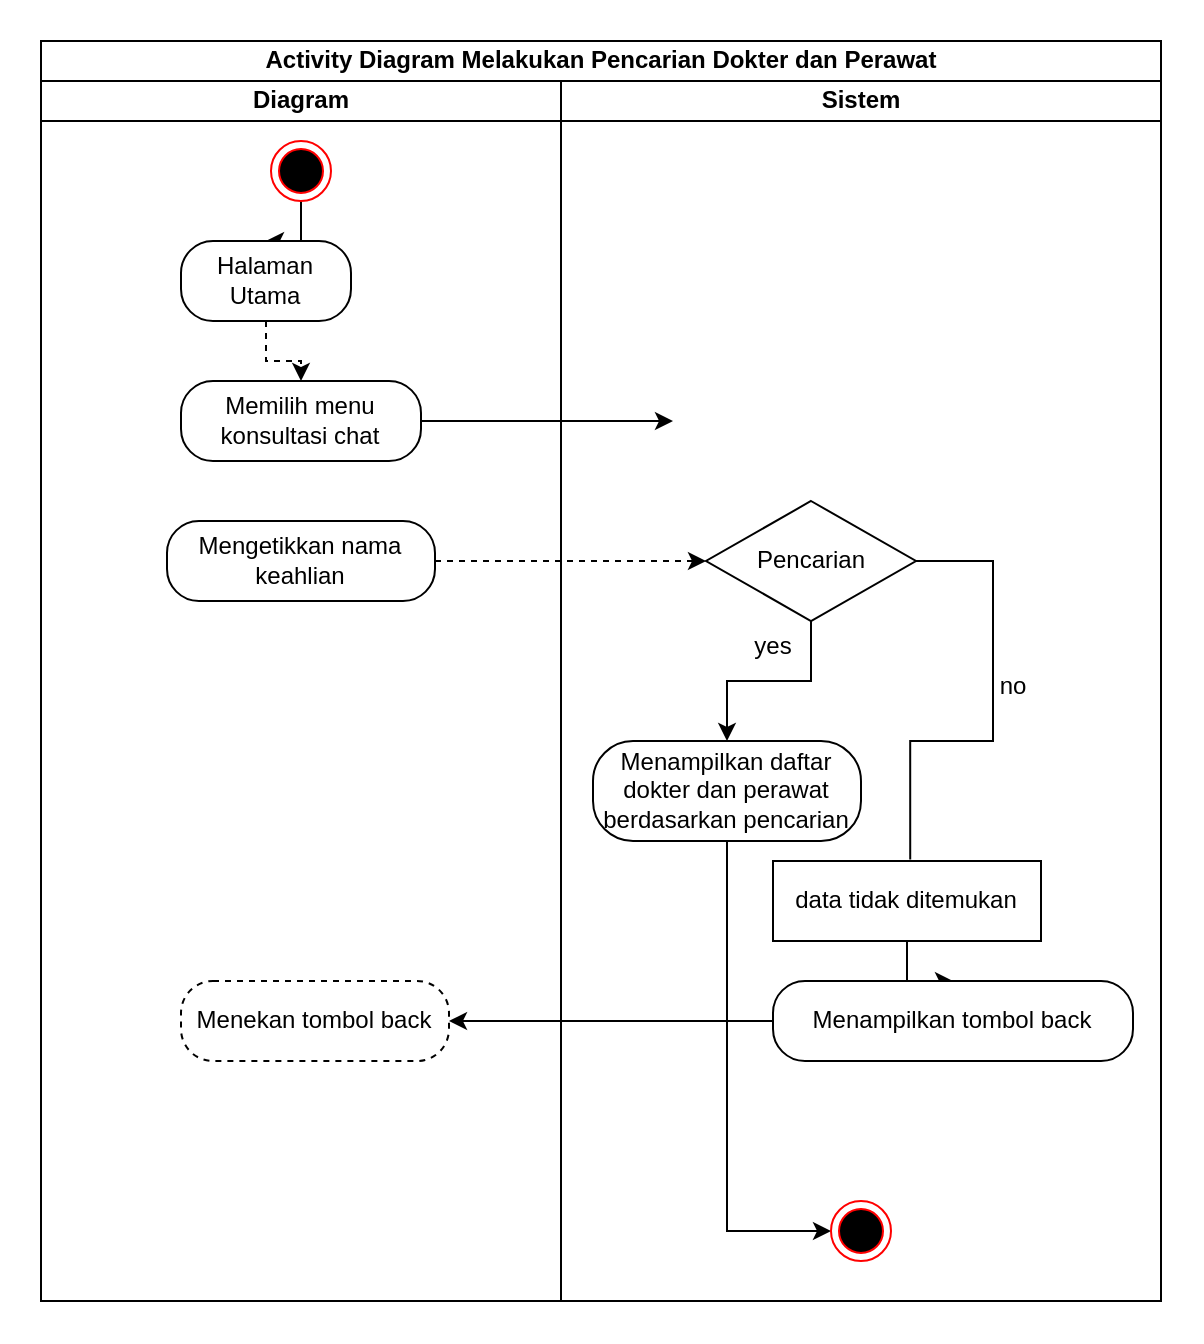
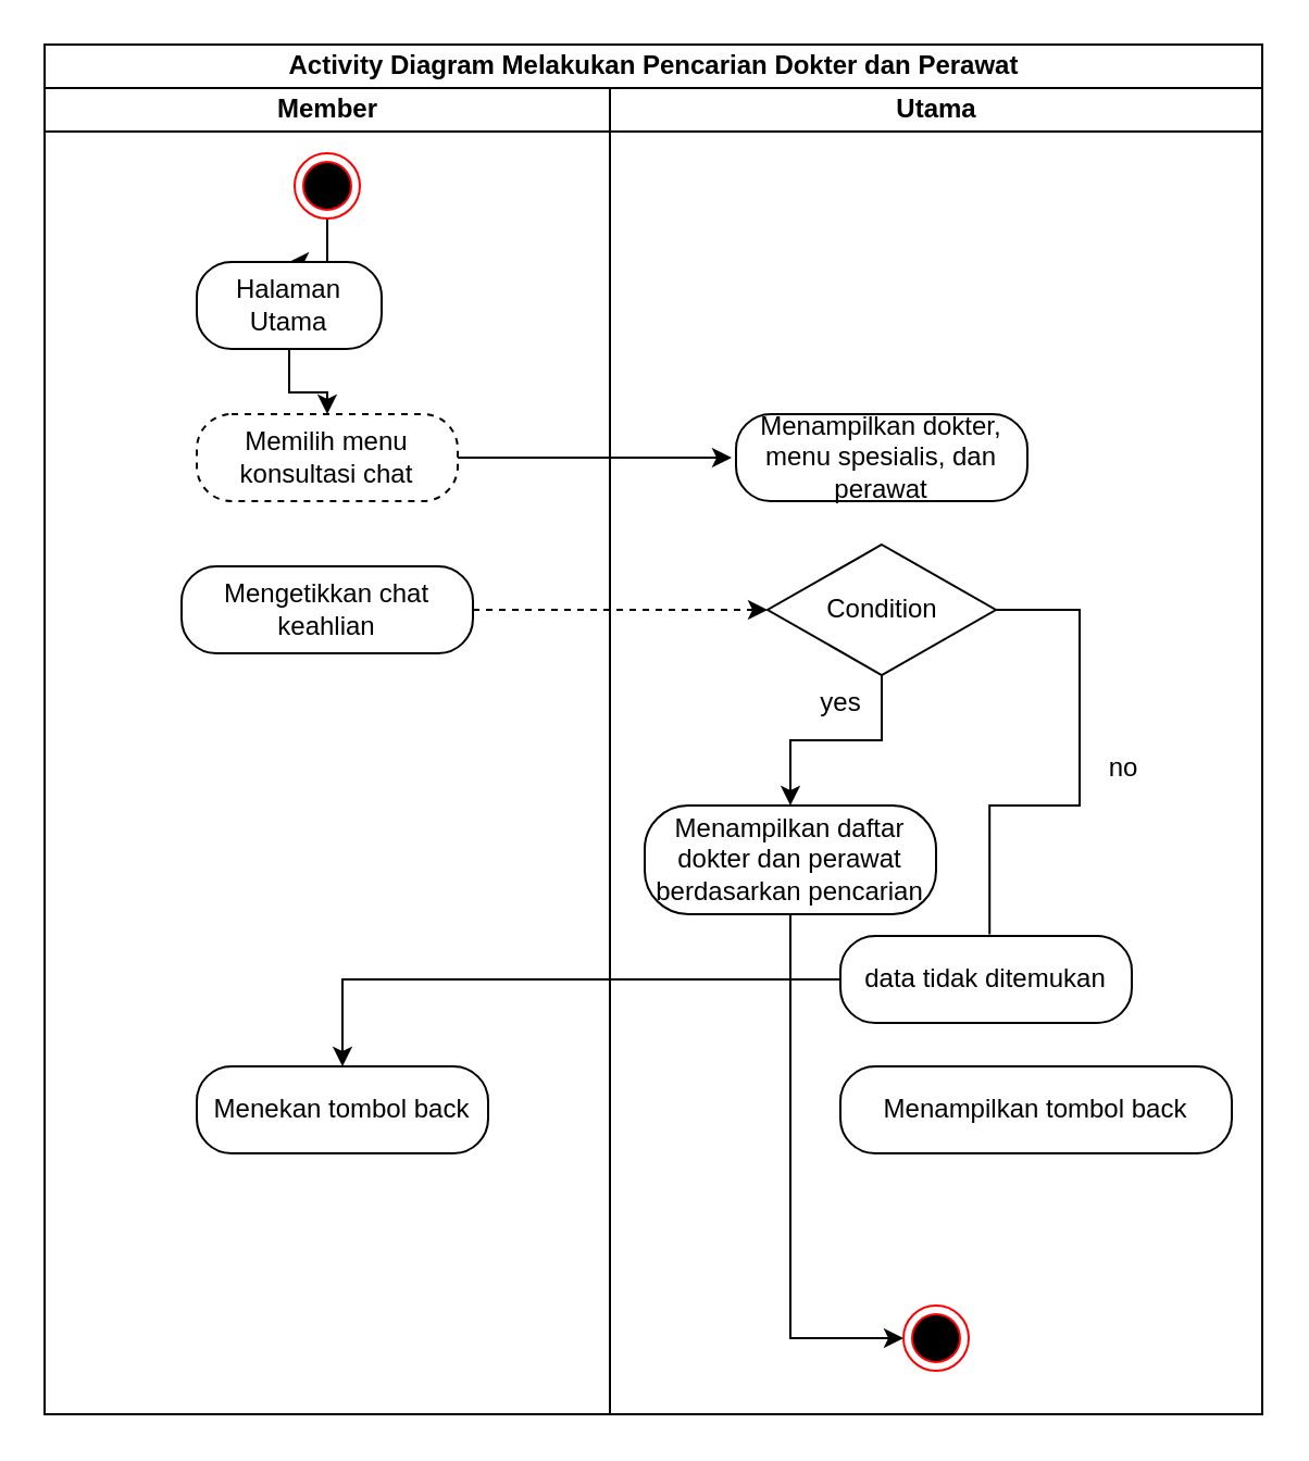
  <mxCell id="0" />
  <mxCell id="1" parent="0" />
  <mxCell id="2" value="Activity Diagram Melakukan Pencarian Dokter dan Perawat" style="swimlane;childLayout=stackLayout;resizeParent=1;resizeParentMax=0;startSize=20;html=1;" parent="1" vertex="1"><mxGeometry x="20" y="20" width="560" height="630" as="geometry" /></mxCell>
- <mxCell id="3" value="Diagram" style="swimlane;startSize=20;html=1;" parent="2" vertex="1"><mxGeometry y="20" width="260" height="610" as="geometry" /></mxCell>
+ <mxCell id="3" value="Member" style="swimlane;startSize=20;html=1;" parent="2" vertex="1"><mxGeometry y="20" width="260" height="610" as="geometry" /></mxCell>
  <mxCell id="4" value="" style="edgeStyle=orthogonalEdgeStyle;rounded=0;orthogonalLoop=1;jettySize=auto;html=1;" parent="3" source="5" target="7" edge="1"><mxGeometry relative="1" as="geometry" /></mxCell>
  <mxCell id="5" value="" style="ellipse;html=1;shape=endState;fillColor=#000000;strokeColor=#ff0000;" parent="3" vertex="1"><mxGeometry x="115" y="30" width="30" height="30" as="geometry" /></mxCell>
- <mxCell id="6" value="" style="edgeStyle=orthogonalEdgeStyle;rounded=0;orthogonalLoop=1;jettySize=auto;html=1;dashed=1;" parent="3" source="7" target="9" edge="1"><mxGeometry relative="1" as="geometry" /></mxCell>
+ <mxCell id="6" value="" style="edgeStyle=orthogonalEdgeStyle;rounded=0;orthogonalLoop=1;jettySize=auto;html=1;" parent="3" source="7" target="9" edge="1"><mxGeometry relative="1" as="geometry" /></mxCell>
  <mxCell id="7" value="Halaman Utama" style="rounded=1;whiteSpace=wrap;html=1;arcSize=40;fontColor=#000000;fillColor=default;strokeColor=default;" parent="3" vertex="1"><mxGeometry x="70" y="80" width="85" height="40" as="geometry" /></mxCell>
  <mxCell id="8" style="edgeStyle=orthogonalEdgeStyle;rounded=0;orthogonalLoop=1;jettySize=auto;html=1;" parent="3" source="9" edge="1"><mxGeometry relative="1" as="geometry"><mxPoint x="316" y="170" as="targetPoint" /></mxGeometry></mxCell>
- <mxCell id="9" value="Memilih menu konsultasi chat" style="rounded=1;whiteSpace=wrap;html=1;arcSize=40;fontColor=#000000;fillColor=default;strokeColor=default;" parent="3" vertex="1"><mxGeometry x="70" y="150" width="120" height="40" as="geometry" /></mxCell>
- <mxCell id="10" value="Mengetikkan nama keahlian" style="rounded=1;whiteSpace=wrap;html=1;arcSize=40;fontColor=#000000;fillColor=default;strokeColor=default;" parent="3" vertex="1"><mxGeometry x="63" y="220" width="134" height="40" as="geometry" /></mxCell>
- <mxCell id="11" value="Menekan tombol back" style="rounded=1;whiteSpace=wrap;html=1;arcSize=40;fontColor=#000000;fillColor=default;strokeColor=default;dashed=1;" parent="3" vertex="1"><mxGeometry x="70" y="450" width="134" height="40" as="geometry" /></mxCell>
- <mxCell id="12" value="Sistem" style="swimlane;startSize=20;html=1;" parent="2" vertex="1"><mxGeometry x="260" y="20" width="300" height="610" as="geometry" /></mxCell>
+ <mxCell id="9" value="Memilih menu konsultasi chat" style="rounded=1;whiteSpace=wrap;html=1;arcSize=40;fontColor=#000000;fillColor=default;strokeColor=default;dashed=1;" parent="3" vertex="1"><mxGeometry x="70" y="150" width="120" height="40" as="geometry" /></mxCell>
+ <mxCell id="10" value="Mengetikkan chat keahlian" style="rounded=1;whiteSpace=wrap;html=1;arcSize=40;fontColor=#000000;fillColor=default;strokeColor=default;" parent="3" vertex="1"><mxGeometry x="63" y="220" width="134" height="40" as="geometry" /></mxCell>
+ <mxCell id="11" value="Menekan tombol back" style="rounded=1;whiteSpace=wrap;html=1;arcSize=40;fontColor=#000000;fillColor=default;strokeColor=default;" parent="3" vertex="1"><mxGeometry x="70" y="450" width="134" height="40" as="geometry" /></mxCell>
+ <mxCell id="12" value="Utama" style="swimlane;startSize=20;html=1;" parent="2" vertex="1"><mxGeometry x="260" y="20" width="300" height="610" as="geometry" /></mxCell>
+ <mxCell id="13" value="Menampilkan dokter, menu spesialis, dan perawat" style="rounded=1;whiteSpace=wrap;html=1;arcSize=40;fontColor=#000000;fillColor=default;strokeColor=default;" parent="12" vertex="1"><mxGeometry x="58" y="150" width="134" height="40" as="geometry" /></mxCell>
  <mxCell id="14" style="edgeStyle=orthogonalEdgeStyle;rounded=0;orthogonalLoop=1;jettySize=auto;html=1;exitX=0.5;exitY=1;exitDx=0;exitDy=0;" parent="12" source="16" target="18" edge="1"><mxGeometry relative="1" as="geometry" /></mxCell>
  <mxCell id="15" style="edgeStyle=orthogonalEdgeStyle;rounded=0;orthogonalLoop=1;jettySize=auto;html=1;entryX=0.512;entryY=-0.019;entryDx=0;entryDy=0;entryPerimeter=0;endArrow=none;" parent="12" source="16" target="20" edge="1"><mxGeometry relative="1" as="geometry"><Array as="points"><mxPoint x="216" y="240" /><mxPoint x="216" y="330" /><mxPoint x="175" y="330" /></Array></mxGeometry></mxCell>
- <mxCell id="16" value="Pencarian" style="rhombus;whiteSpace=wrap;html=1;fontColor=#000000;fillColor=default;strokeColor=default;" parent="12" vertex="1"><mxGeometry x="72.5" y="210" width="105" height="60" as="geometry" /></mxCell>
+ <mxCell id="16" value="Condition" style="rhombus;whiteSpace=wrap;html=1;fontColor=#000000;fillColor=default;strokeColor=default;" parent="12" vertex="1"><mxGeometry x="72.5" y="210" width="105" height="60" as="geometry" /></mxCell>
  <mxCell id="17" style="edgeStyle=orthogonalEdgeStyle;rounded=0;orthogonalLoop=1;jettySize=auto;html=1;entryX=0;entryY=0.5;entryDx=0;entryDy=0;" parent="12" source="18" target="22" edge="1"><mxGeometry relative="1" as="geometry" /></mxCell>
  <mxCell id="18" value="Menampilkan daftar dokter dan perawat berdasarkan pencarian" style="rounded=1;whiteSpace=wrap;html=1;arcSize=40;fontColor=#000000;fillColor=default;strokeColor=default;" parent="12" vertex="1"><mxGeometry x="16" y="330" width="134" height="50" as="geometry" /></mxCell>
- <mxCell id="19" value="" style="edgeStyle=orthogonalEdgeStyle;rounded=0;orthogonalLoop=1;jettySize=auto;html=1;" parent="12" source="20" target="21" edge="1"><mxGeometry relative="1" as="geometry" /></mxCell>
- <mxCell id="20" value="data tidak ditemukan" style="whiteSpace=wrap;html=1;arcSize=40;fontColor=#000000;fillColor=default;strokeColor=default;rounded=0;" parent="12" vertex="1"><mxGeometry x="106" y="390" width="134" height="40" as="geometry" /></mxCell>
+ <mxCell id="19" value="" style="edgeStyle=orthogonalEdgeStyle;rounded=0;orthogonalLoop=1;jettySize=auto;html=1;" parent="12" source="20" target="11" edge="1"><mxGeometry relative="1" as="geometry" /></mxCell>
+ <mxCell id="20" value="data tidak ditemukan" style="rounded=1;whiteSpace=wrap;html=1;arcSize=40;fontColor=#000000;fillColor=default;strokeColor=default;" parent="12" vertex="1"><mxGeometry x="106" y="390" width="134" height="40" as="geometry" /></mxCell>
  <mxCell id="21" value="Menampilkan tombol back" style="rounded=1;whiteSpace=wrap;html=1;arcSize=40;fontColor=#000000;fillColor=default;strokeColor=default;" parent="12" vertex="1"><mxGeometry x="106" y="450" width="180" height="40" as="geometry" /></mxCell>
  <mxCell id="22" value="" style="ellipse;html=1;shape=endState;fillColor=#000000;strokeColor=#ff0000;" parent="12" vertex="1"><mxGeometry x="135" y="560" width="30" height="30" as="geometry" /></mxCell>
  <mxCell id="23" style="edgeStyle=orthogonalEdgeStyle;rounded=0;orthogonalLoop=1;jettySize=auto;html=1;entryX=0;entryY=0.5;entryDx=0;entryDy=0;dashed=1;" parent="2" source="10" target="16" edge="1"><mxGeometry relative="1" as="geometry" /></mxCell>
- <mxCell id="24" style="edgeStyle=orthogonalEdgeStyle;rounded=0;orthogonalLoop=1;jettySize=auto;html=1;" parent="2" source="21" target="11" edge="1"><mxGeometry relative="1" as="geometry" /></mxCell>
  <mxCell id="25" value="yes" style="text;html=1;align=center;verticalAlign=middle;resizable=0;points=[];autosize=1;strokeColor=none;fillColor=none;" parent="1" vertex="1"><mxGeometry x="366" y="308" width="40" height="30" as="geometry" /></mxCell>
- <mxCell id="26" value="no" style="text;html=1;align=center;verticalAlign=middle;resizable=0;points=[];autosize=1;strokeColor=none;fillColor=none;" parent="1" vertex="1"><mxGeometry x="486" y="328" width="40" height="30" as="geometry" /></mxCell>
+ <mxCell id="26" value="no" style="text;html=1;align=center;verticalAlign=middle;resizable=0;points=[];autosize=1;strokeColor=none;fillColor=none;" parent="1" vertex="1"><mxGeometry x="496" y="338" width="40" height="30" as="geometry" /></mxCell>
